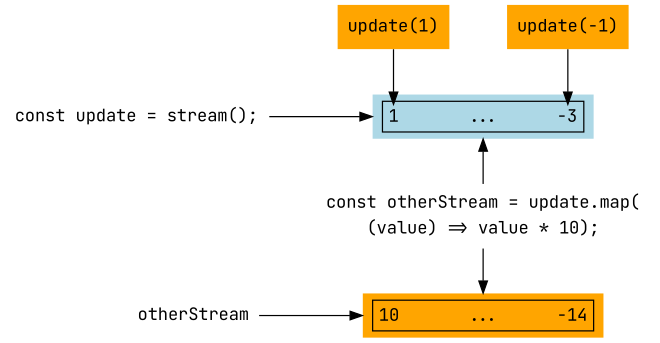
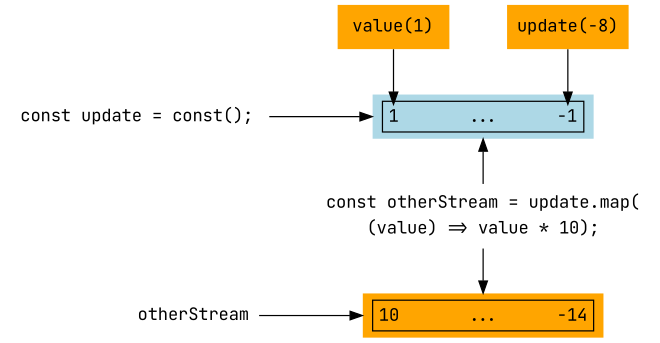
  digraph {
    fontname="JetBrains Mono"
    node [fontname="JetBrains Mono" shape=none style=filled]
    edge [fontname="JetBrains Mono"]
-   n1 [label="const update = stream();" style=""]
-   n2 [fillcolor=lightblue label=<     <table border="1">       <tr>         <td port="plusone" border="0">1</td>         <td border="0">&nbsp;&nbsp;&nbsp;&nbsp;&nbsp;&nbsp;...&nbsp;&nbsp;&nbsp;&nbsp;&nbsp;</td>         <td port="minusone" border="0">-3</td>       </tr>     </table>   > shape=plaintext]
+   n1 [label="const update = const();" style=""]
+   n2 [fillcolor=lightblue label=<     <table border="1">       <tr>         <td port="plusone" border="0">1</td>         <td border="0">&nbsp;&nbsp;&nbsp;&nbsp;&nbsp;&nbsp;...&nbsp;&nbsp;&nbsp;&nbsp;&nbsp;</td>         <td port="minusone" border="0">-1</td>       </tr>     </table>   > shape=plaintext]
    n3 [fillcolor=orange label=<     <table border="1">       <tr>         <td border="0">10</td>         <td border="0">&nbsp;&nbsp;&nbsp;&nbsp;&nbsp;&nbsp;...&nbsp;&nbsp;&nbsp;&nbsp;&nbsp;</td>         <td border="0">-14</td>       </tr>     </table>   > shape=plaintext]
    otherStream [style=""]
    n5 [label=<     <table border="0">       <tr>         <td align='left'>const otherStream = update.map(</td>       </tr>       <tr>         <td align='left'>    (value) =&gt; value * 10);</td>       </tr>     </table>   > shape=plaintext style=""]
-   n6 [fillcolor=orange label="update(1)"]
-   n7 [fillcolor=orange label="update(-1)"]
+   n6 [fillcolor=orange label="value(1)"]
+   n7 [fillcolor=orange label="update(-8)"]
    subgraph sub_1 {
      rank=same
      n1
      n2
    }
    subgraph sub_2 {
      rank=same
      n3
      otherStream
    }
    n1 -> n2 [label="        "]
    n2 -> n5 [dir=back]
    otherStream -> n3 [label="        "]
    n5 -> n3
    n6 -> n2 [headport=plusone]
    n7 -> n2 [headport=minusone]
  }
